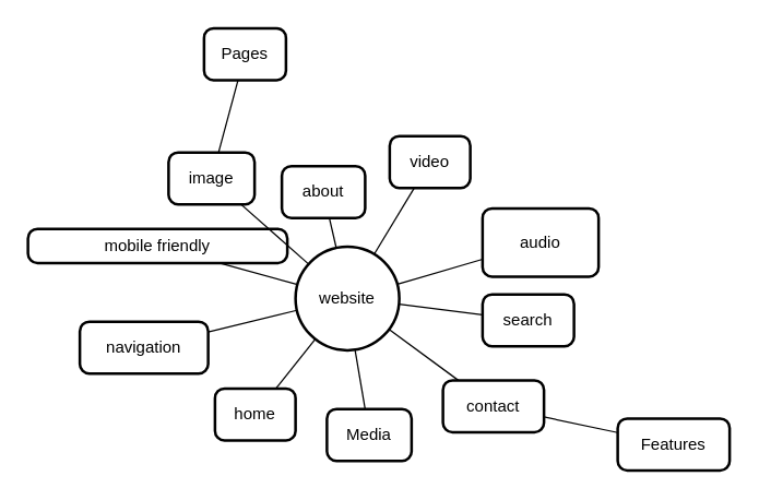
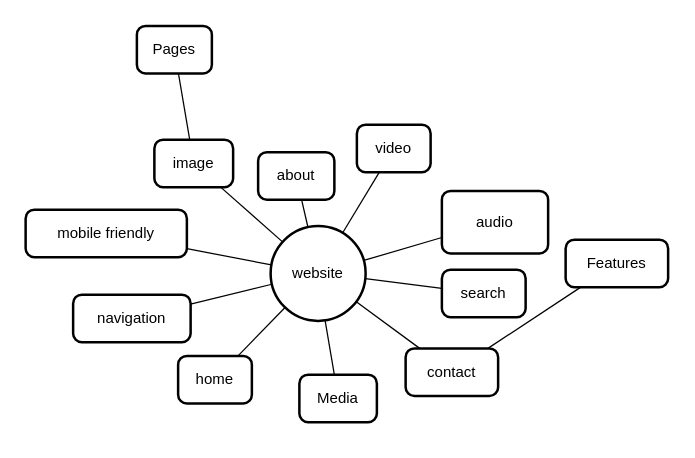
  <mxCell id="0" />
  <mxCell id="1" parent="0" />
  <mxCell id="2" value="website" style="ellipse;aspect=fixed;strokeWidth=2;whiteSpace=wrap;" vertex="1" parent="1"><mxGeometry x="216" y="180" width="76" height="76" as="geometry" /></mxCell>
  <mxCell id="3" value="Media   " style="rounded=1;absoluteArcSize=1;arcSize=14;whiteSpace=wrap;strokeWidth=2;" vertex="1" parent="1"><mxGeometry x="239" y="299" width="62" height="38" as="geometry" /></mxCell>
  <mxCell id="4" value="video" style="rounded=1;absoluteArcSize=1;arcSize=14;whiteSpace=wrap;strokeWidth=2;" vertex="1" parent="1"><mxGeometry x="285" y="99" width="59" height="38" as="geometry" /></mxCell>
  <mxCell id="5" value="audio" style="rounded=1;absoluteArcSize=1;arcSize=14;whiteSpace=wrap;strokeWidth=2;" vertex="1" parent="1"><mxGeometry x="353" y="152" width="85" height="50" as="geometry" /></mxCell>
  <mxCell id="6" value="image" style="rounded=1;absoluteArcSize=1;arcSize=14;whiteSpace=wrap;strokeWidth=2;" vertex="1" parent="1"><mxGeometry x="123" y="111" width="63" height="38" as="geometry" /></mxCell>
- <mxCell id="7" value="Pages   " style="rounded=1;absoluteArcSize=1;arcSize=14;whiteSpace=wrap;strokeWidth=2;" vertex="1" parent="1"><mxGeometry x="149" y="20" width="60" height="38" as="geometry" /></mxCell>
- <mxCell id="8" value="home" style="rounded=1;absoluteArcSize=1;arcSize=14;whiteSpace=wrap;strokeWidth=2;" vertex="1" parent="1"><mxGeometry x="157" y="284" width="59" height="38" as="geometry" /></mxCell>
+ <mxCell id="7" value="Pages   " style="rounded=1;absoluteArcSize=1;arcSize=14;whiteSpace=wrap;strokeWidth=2;" vertex="1" parent="1"><mxGeometry x="109" y="20" width="60" height="38" as="geometry" /></mxCell>
+ <mxCell id="8" value="home" style="rounded=1;absoluteArcSize=1;arcSize=14;whiteSpace=wrap;strokeWidth=2;" vertex="1" parent="1"><mxGeometry x="142" y="284" width="59" height="38" as="geometry" /></mxCell>
  <mxCell id="9" value="about" style="rounded=1;absoluteArcSize=1;arcSize=14;whiteSpace=wrap;strokeWidth=2;" vertex="1" parent="1"><mxGeometry x="206" y="121" width="61" height="38" as="geometry" /></mxCell>
  <mxCell id="10" value="contact" style="rounded=1;absoluteArcSize=1;arcSize=14;whiteSpace=wrap;strokeWidth=2;" vertex="1" parent="1"><mxGeometry x="324" y="278" width="74" height="38" as="geometry" /></mxCell>
- <mxCell id="11" value="Features   " style="rounded=1;absoluteArcSize=1;arcSize=14;whiteSpace=wrap;strokeWidth=2;" vertex="1" parent="1"><mxGeometry x="452" y="306" width="82" height="38" as="geometry" /></mxCell>
+ <mxCell id="11" value="Features   " style="rounded=1;absoluteArcSize=1;arcSize=14;whiteSpace=wrap;strokeWidth=2;" vertex="1" parent="1"><mxGeometry x="452" y="191" width="82" height="38" as="geometry" /></mxCell>
  <mxCell id="12" value="navigation" style="rounded=1;absoluteArcSize=1;arcSize=14;whiteSpace=wrap;strokeWidth=2;" vertex="1" parent="1"><mxGeometry x="58" y="235" width="94" height="38" as="geometry" /></mxCell>
  <mxCell id="13" value="search" style="rounded=1;absoluteArcSize=1;arcSize=14;whiteSpace=wrap;strokeWidth=2;" vertex="1" parent="1"><mxGeometry x="353" y="215" width="67" height="38" as="geometry" /></mxCell>
- <mxCell id="14" value="mobile friendly" style="rounded=1;absoluteArcSize=1;arcSize=14;whiteSpace=wrap;strokeWidth=2;" vertex="1" parent="1"><mxGeometry x="20" y="167" width="190" height="25" as="geometry" /></mxCell>
+ <mxCell id="14" value="mobile friendly" style="rounded=1;absoluteArcSize=1;arcSize=14;whiteSpace=wrap;strokeWidth=2;" vertex="1" parent="1"><mxGeometry x="20" y="167" width="129" height="38" as="geometry" /></mxCell>
  <mxCell id="15" style="endArrow=none" edge="1" parent="1" source="2" target="3"><mxGeometry relative="1" as="geometry" /></mxCell>
  <mxCell id="16" style="endArrow=none" edge="1" parent="1" source="2" target="4"><mxGeometry relative="1" as="geometry" /></mxCell>
  <mxCell id="17" style="endArrow=none" edge="1" parent="1" source="2" target="5"><mxGeometry relative="1" as="geometry" /></mxCell>
  <mxCell id="18" style="endArrow=none" edge="1" parent="1" source="2" target="6"><mxGeometry relative="1" as="geometry" /></mxCell>
  <mxCell id="19" style="endArrow=none" edge="1" parent="1" source="2" target="8"><mxGeometry relative="1" as="geometry" /></mxCell>
  <mxCell id="20" style="endArrow=none" edge="1" parent="1" source="2" target="9"><mxGeometry relative="1" as="geometry" /></mxCell>
  <mxCell id="21" style="endArrow=none" edge="1" parent="1" source="2" target="10"><mxGeometry relative="1" as="geometry" /></mxCell>
  <mxCell id="22" style="endArrow=none" edge="1" parent="1" source="2" target="12"><mxGeometry relative="1" as="geometry" /></mxCell>
  <mxCell id="23" style="endArrow=none" edge="1" parent="1" source="2" target="13"><mxGeometry relative="1" as="geometry" /></mxCell>
  <mxCell id="24" style="endArrow=none" edge="1" parent="1" source="2" target="14"><mxGeometry relative="1" as="geometry" /></mxCell>
  <mxCell id="25" style="endArrow=none" edge="1" parent="1" source="6" target="7"><mxGeometry relative="1" as="geometry" /></mxCell>
  <mxCell id="26" style="endArrow=none" edge="1" parent="1" source="10" target="11"><mxGeometry relative="1" as="geometry" /></mxCell>
